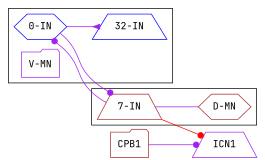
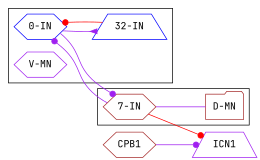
  digraph {
    fontname="JetBrains Mono"
    rankdir=LR
    node [color=brown fontname="JetBrains Mono" shape=folder]
    edge [arrowhead=dot color=purple fontname="JetBrains Mono"]
    n1 [color=blue label="0-IN" shape=hexagon]
    n2 [color=blue label="32-IN" shape=trapezium]
-   n3 [color=purple label="V-MN"]
-   n4 [label="7-IN" shape=trapezium]
-   n5 [label="D-MN" shape=hexagon]
+   n3 [color=purple label="V-MN" shape=hexagon]
+   n4 [label="7-IN" shape=hexagon]
+   n5 [label="D-MN"]
    n6 [color=purple label=ICN1 shape=trapezium]
-   n7 [label=CPB1]
+   n7 [label=CPB1 shape=hexagon]
    subgraph cluster_1 {
      n1
      n2
      n3
    }
    subgraph cluster_2 {
      n4
      n5
    }
    n1 -> n2 [arrowhead=inv]
    n1 -> n4
+   n2 -> n1 [color=red]
    n4 -> n1
    n4 -> n5 [dir=none arrowhead=""]
    n4 -> n6 [color=red]
    n7 -> n6
  }
